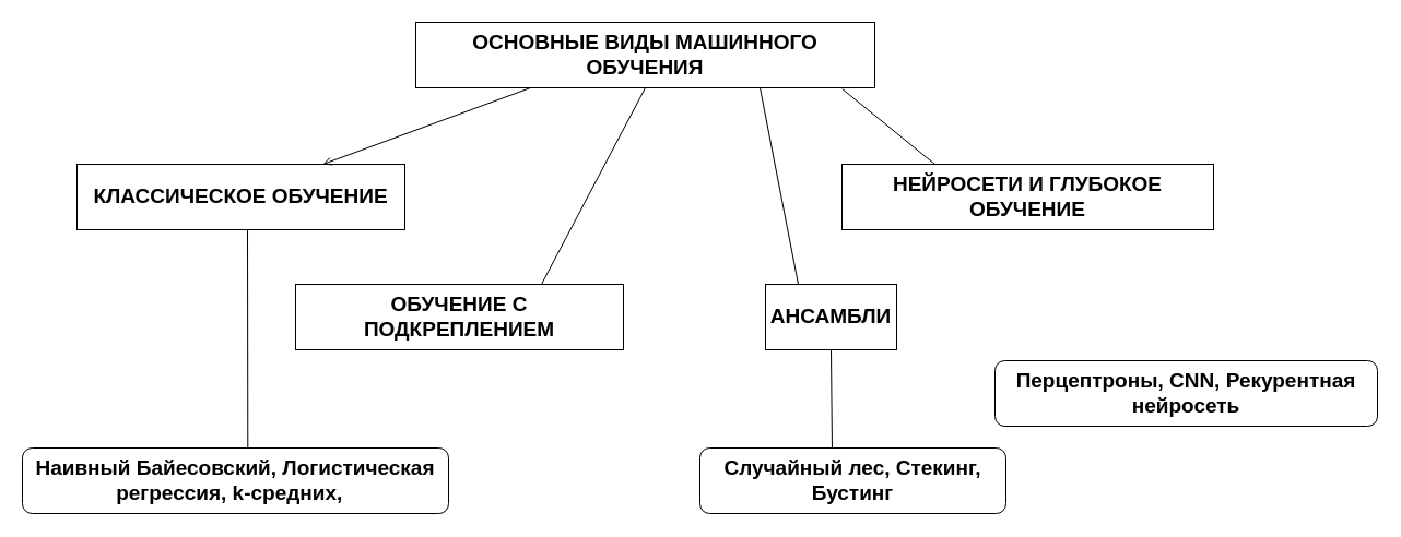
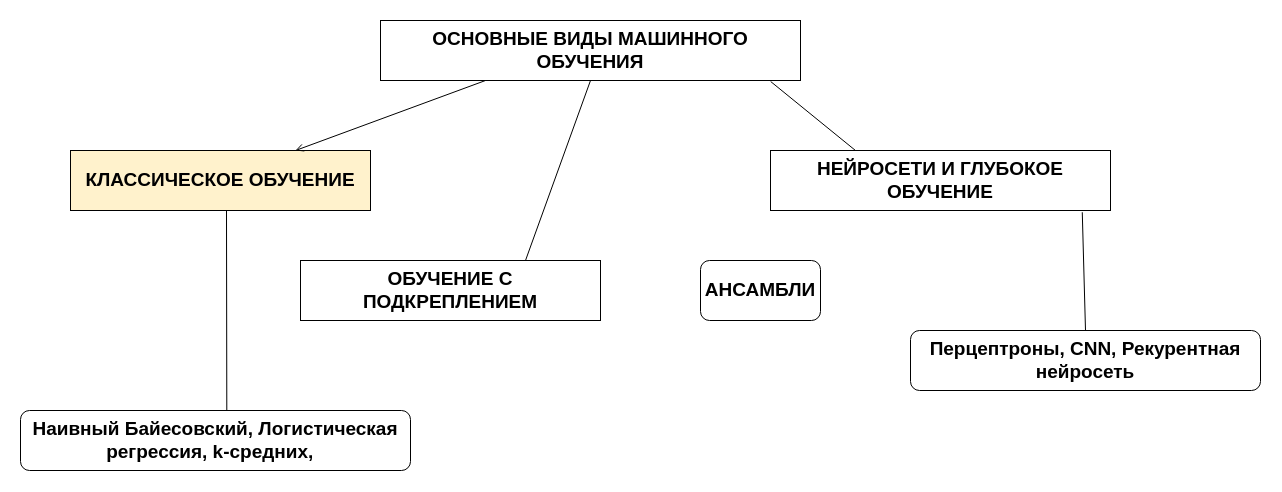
  <mxCell id="0" />
  <mxCell id="1" parent="0" />
  <mxCell id="2" value="&lt;span style=&quot;font-size: 19px;&quot;&gt;&lt;font style=&quot;font-size: 19px;&quot;&gt;ОСНОВНЫЕ ВИДЫ МАШИННОГО ОБУЧЕНИЯ&lt;/font&gt;&lt;/span&gt;" style="rounded=0;whiteSpace=wrap;html=1;fontSize=19;fontStyle=1" vertex="1" parent="1"><mxGeometry x="380" y="20" width="420" height="60" as="geometry" /></mxCell>
- <mxCell id="3" value="КЛАССИЧЕСКОЕ ОБУЧЕНИЕ" style="rounded=0;whiteSpace=wrap;html=1;fontSize=19;fontStyle=1" vertex="1" parent="1"><mxGeometry x="70" y="150" width="300" height="60" as="geometry" /></mxCell>
- <mxCell id="4" value="ОБУЧЕНИЕ С ПОДКРЕПЛЕНИЕМ" style="whiteSpace=wrap;html=1;fontSize=19;fontStyle=1" vertex="1" parent="1"><mxGeometry x="270" y="260" width="300" height="60" as="geometry" /></mxCell>
- <mxCell id="5" value="АНСАМБЛИ" style="whiteSpace=wrap;html=1;fontSize=19;fontStyle=1" vertex="1" parent="1"><mxGeometry x="700" y="260" width="120" height="60" as="geometry" /></mxCell>
+ <mxCell id="3" value="КЛАССИЧЕСКОЕ ОБУЧЕНИЕ" style="rounded=0;whiteSpace=wrap;html=1;fontSize=19;fontStyle=1;fillColor=#fff2cc;" vertex="1" parent="1"><mxGeometry x="70" y="150" width="300" height="60" as="geometry" /></mxCell>
+ <mxCell id="4" value="ОБУЧЕНИЕ С ПОДКРЕПЛЕНИЕМ" style="whiteSpace=wrap;html=1;fontSize=19;fontStyle=1" vertex="1" parent="1"><mxGeometry x="300" y="260" width="300" height="60" as="geometry" /></mxCell>
+ <mxCell id="5" value="АНСАМБЛИ" style="whiteSpace=wrap;html=1;fontSize=19;fontStyle=1;rounded=1;" vertex="1" parent="1"><mxGeometry x="700" y="260" width="120" height="60" as="geometry" /></mxCell>
  <mxCell id="6" value="НЕЙРОСЕТИ И ГЛУБОКОЕ ОБУЧЕНИЕ" style="whiteSpace=wrap;html=1;fontSize=19;fontStyle=1" vertex="1" parent="1"><mxGeometry x="770" y="150" width="340" height="60" as="geometry" /></mxCell>
  <mxCell id="7" value="" style="endArrow=open;html=1;rounded=0;fontSize=19;entryX=0.75;entryY=0;entryDx=0;entryDy=0;exitX=0.25;exitY=1;exitDx=0;exitDy=0;endFill=0;fontStyle=1;" edge="1" parent="1" source="2" target="3"><mxGeometry width="50" height="50" relative="1" as="geometry"><mxPoint x="570" y="230" as="sourcePoint" /><mxPoint x="620" y="180" as="targetPoint" /></mxGeometry></mxCell>
  <mxCell id="8" value="" style="endArrow=none;html=1;rounded=0;fontSize=19;exitX=0.5;exitY=1;exitDx=0;exitDy=0;entryX=0.75;entryY=0;entryDx=0;entryDy=0;endFill=0;fontStyle=1" edge="1" parent="1" source="2" target="4"><mxGeometry width="50" height="50" relative="1" as="geometry"><mxPoint x="580" y="180" as="sourcePoint" /><mxPoint x="630" y="130" as="targetPoint" /></mxGeometry></mxCell>
- <mxCell id="9" value="" style="endArrow=none;html=1;rounded=0;fontSize=19;exitX=0.75;exitY=1;exitDx=0;exitDy=0;entryX=0.25;entryY=0;entryDx=0;entryDy=0;endFill=0;fontStyle=1" edge="1" parent="1" source="2" target="5"><mxGeometry width="50" height="50" relative="1" as="geometry"><mxPoint x="690" y="170" as="sourcePoint" /><mxPoint x="740" y="120" as="targetPoint" /></mxGeometry></mxCell>
  <mxCell id="10" value="" style="endArrow=none;html=1;rounded=0;fontSize=19;exitX=0.929;exitY=1.017;exitDx=0;exitDy=0;exitPerimeter=0;entryX=0.25;entryY=0;entryDx=0;entryDy=0;endFill=0;fontStyle=1" edge="1" parent="1" source="2" target="6"><mxGeometry width="50" height="50" relative="1" as="geometry"><mxPoint x="860" y="180" as="sourcePoint" /><mxPoint x="910" y="130" as="targetPoint" /></mxGeometry></mxCell>
  <mxCell id="11" value="Наивный Байесовский, Логистическая регрессия, k-средних,&amp;nbsp;&amp;nbsp;" style="rounded=1;whiteSpace=wrap;html=1;fontSize=19;fontStyle=1" vertex="1" parent="1"><mxGeometry x="20" y="410" width="390" height="60" as="geometry" /></mxCell>
  <mxCell id="12" value="" style="endArrow=none;html=1;rounded=0;fontSize=19;entryX=0.529;entryY=0;entryDx=0;entryDy=0;endFill=0;entryPerimeter=0;fontStyle=1;" edge="1" parent="1" target="11"><mxGeometry width="50" height="50" relative="1" as="geometry"><mxPoint x="226" y="210" as="sourcePoint" /><mxPoint x="535" y="270" as="targetPoint" /></mxGeometry></mxCell>
- <mxCell id="13" value="Случайный лес, Стекинг, Бустинг" style="rounded=1;whiteSpace=wrap;html=1;fontSize=19;fontStyle=1" vertex="1" parent="1"><mxGeometry x="640" y="410" width="280" height="60" as="geometry" /></mxCell>
  <mxCell id="14" value="Перцептроны, CNN, Рекурентная нейросеть" style="rounded=1;whiteSpace=wrap;html=1;fontSize=19;fontStyle=1" vertex="1" parent="1"><mxGeometry x="910" y="330" width="350" height="60" as="geometry" /></mxCell>
- <mxCell id="15" value="" style="endArrow=none;html=1;rounded=0;fontSize=19;exitX=0.5;exitY=1;exitDx=0;exitDy=0;entryX=0.432;entryY=0;entryDx=0;entryDy=0;endFill=0;entryPerimeter=0;fontStyle=1" edge="1" parent="1" source="5" target="13"><mxGeometry width="50" height="50" relative="1" as="geometry"><mxPoint x="240" y="230" as="sourcePoint" /><mxPoint x="239.86" y="430" as="targetPoint" /></mxGeometry></mxCell>
+ <mxCell id="16" value="" style="endArrow=none;html=1;rounded=0;fontSize=19;exitX=0.917;exitY=1.029;exitDx=0;exitDy=0;endFill=0;exitPerimeter=0;entryX=0.5;entryY=0;entryDx=0;entryDy=0;fontStyle=1" edge="1" parent="1" source="6" target="14"><mxGeometry width="50" height="50" relative="1" as="geometry"><mxPoint x="250" y="240" as="sourcePoint" /><mxPoint x="1060" y="330" as="targetPoint" /></mxGeometry></mxCell>
